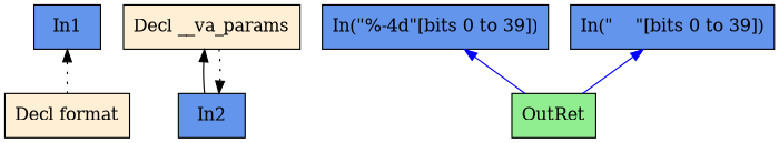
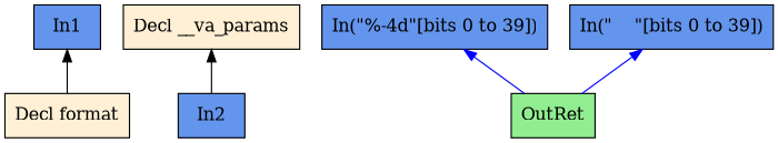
  digraph {
    rankdir=TB
    node [fillcolor="#6495ED" shape=box style=filled]
    edge [color="#000000" dir=back]
    n1 [fillcolor="#FFEFD5" label="Decl format"]
    n2 [label=In1]
    n3 [fillcolor="#FFEFD5" label="Decl __va_params"]
    n4 [label=In2]
    n5 [fillcolor="#90EE90" label=OutRet]
    n6 [label="In(\"%-4d\"[bits 0 to 39])"]
    n7 [label="In(\"    \"[bits 0 to 39])"]
-   n2 -> n1 [style=dotted]
+   n2 -> n1 [style=solid]
    n3 -> n4 [style=solid]
-   n4 -> n3 [style=dotted]
    n6 -> n5 [color="#0000FF"]
    n7 -> n5 [color="#0000FF"]
  }
